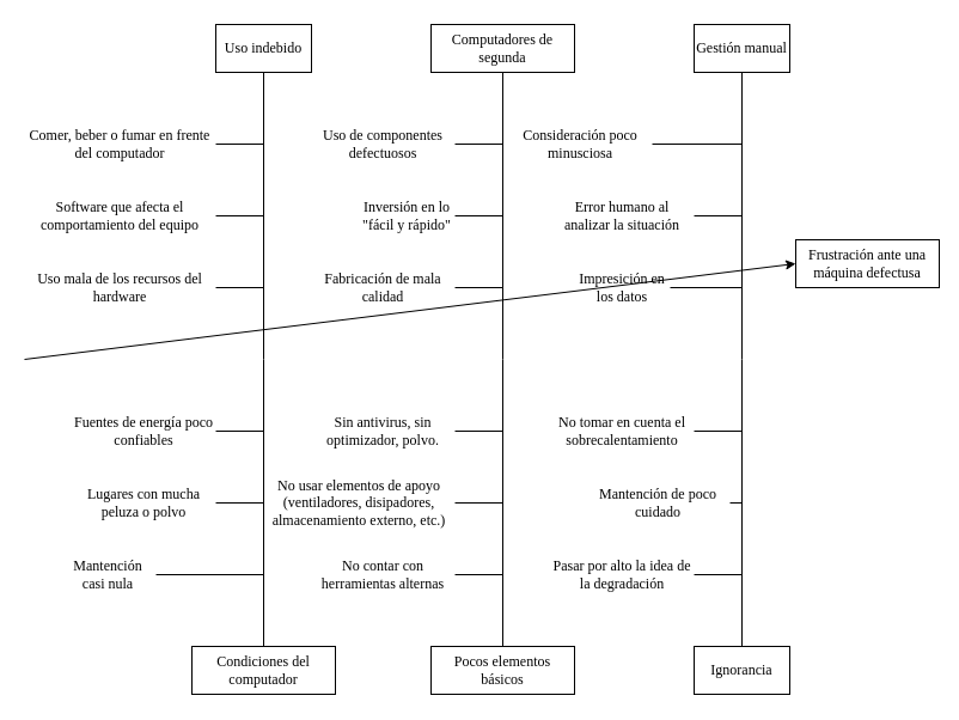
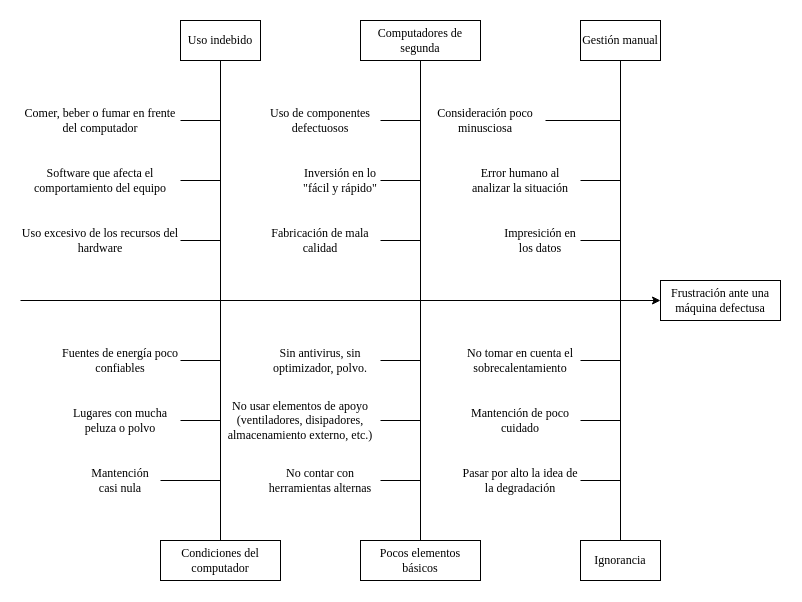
  <mxCell id="0" />
  <mxCell id="1" parent="0" />
  <mxCell id="2" value="" style="endArrow=classic;html=1;rounded=0;entryX=0;entryY=0.5;entryDx=0;entryDy=0;fontFamily=Times New Roman;" edge="1" parent="1" target="3"><mxGeometry width="50" height="50" relative="1" as="geometry"><mxPoint x="20" y="300" as="sourcePoint" /><mxPoint x="670" y="300" as="targetPoint" /></mxGeometry></mxCell>
- <mxCell id="3" value="&lt;font&gt;Frustración ante una máquina defectusa&lt;/font&gt;" style="rounded=0;whiteSpace=wrap;html=1;fontFamily=Times New Roman;" vertex="1" parent="1"><mxGeometry x="665" y="200" width="120" height="40" as="geometry" /></mxCell>
+ <mxCell id="3" value="&lt;font&gt;Frustración ante una máquina defectusa&lt;/font&gt;" style="rounded=0;whiteSpace=wrap;html=1;fontFamily=Times New Roman;" vertex="1" parent="1"><mxGeometry x="660" y="280" width="120" height="40" as="geometry" /></mxCell>
  <mxCell id="4" value="&lt;div&gt;Uso indebido&lt;br&gt;&lt;/div&gt;" style="rounded=0;whiteSpace=wrap;html=1;fontFamily=Times New Roman;" vertex="1" parent="1"><mxGeometry x="180" y="20" width="80" height="40" as="geometry" /></mxCell>
  <mxCell id="5" value="Computadores de segunda" style="rounded=0;whiteSpace=wrap;html=1;fontFamily=Times New Roman;" vertex="1" parent="1"><mxGeometry x="360" y="20" width="120" height="40" as="geometry" /></mxCell>
  <mxCell id="6" value="Gestión manual" style="rounded=0;whiteSpace=wrap;html=1;fontFamily=Times New Roman;" vertex="1" parent="1"><mxGeometry x="580" y="20" width="80" height="40" as="geometry" /></mxCell>
  <mxCell id="7" value="Condiciones del computador" style="rounded=0;whiteSpace=wrap;html=1;fontFamily=Times New Roman;" vertex="1" parent="1"><mxGeometry x="160" y="540" width="120" height="40" as="geometry" /></mxCell>
  <mxCell id="8" value="Pocos elementos básicos" style="rounded=0;whiteSpace=wrap;html=1;fontFamily=Times New Roman;" vertex="1" parent="1"><mxGeometry x="360" y="540" width="120" height="40" as="geometry" /></mxCell>
  <mxCell id="9" value="" style="endArrow=none;html=1;rounded=0;entryX=0.5;entryY=1;entryDx=0;entryDy=0;fontFamily=Times New Roman;" edge="1" parent="1" target="4"><mxGeometry width="50" height="50" relative="1" as="geometry"><mxPoint x="220" y="300" as="sourcePoint" /><mxPoint x="310" y="230" as="targetPoint" /></mxGeometry></mxCell>
  <mxCell id="10" value="" style="endArrow=none;html=1;rounded=0;exitX=0.5;exitY=0;exitDx=0;exitDy=0;fontFamily=Times New Roman;" edge="1" parent="1" source="8"><mxGeometry width="50" height="50" relative="1" as="geometry"><mxPoint x="340" y="540" as="sourcePoint" /><mxPoint x="420" y="300" as="targetPoint" /></mxGeometry></mxCell>
  <mxCell id="11" value="" style="endArrow=none;html=1;rounded=0;entryX=0.5;entryY=1;entryDx=0;entryDy=0;fontFamily=Times New Roman;" edge="1" parent="1" target="5"><mxGeometry width="50" height="50" relative="1" as="geometry"><mxPoint x="420" y="300" as="sourcePoint" /><mxPoint x="460" y="170" as="targetPoint" /></mxGeometry></mxCell>
  <mxCell id="12" value="" style="endArrow=none;html=1;rounded=0;fontFamily=Times New Roman;" edge="1" parent="1" target="6"><mxGeometry width="50" height="50" relative="1" as="geometry"><mxPoint x="620" y="300" as="sourcePoint" /><mxPoint x="620" y="220" as="targetPoint" /></mxGeometry></mxCell>
  <mxCell id="13" value="Ignorancia" style="rounded=0;whiteSpace=wrap;html=1;fontFamily=Times New Roman;" vertex="1" parent="1"><mxGeometry x="580" y="540" width="80" height="40" as="geometry" /></mxCell>
  <mxCell id="14" value="" style="endArrow=none;html=1;rounded=0;exitX=0.5;exitY=0;exitDx=0;exitDy=0;fontFamily=Times New Roman;" edge="1" parent="1" source="13"><mxGeometry width="50" height="50" relative="1" as="geometry"><mxPoint x="570" y="350" as="sourcePoint" /><mxPoint x="620" y="300" as="targetPoint" /></mxGeometry></mxCell>
- <mxCell id="15" value="Impresición en los datos" style="text;html=1;align=center;verticalAlign=middle;whiteSpace=wrap;rounded=0;fontFamily=Times New Roman;" vertex="1" parent="1"><mxGeometry x="480" y="220" width="80" height="40" as="geometry" /></mxCell>
+ <mxCell id="15" value="Impresición en los datos" style="text;html=1;align=center;verticalAlign=middle;whiteSpace=wrap;rounded=0;fontFamily=Times New Roman;" vertex="1" parent="1"><mxGeometry x="500" y="220" width="80" height="40" as="geometry" /></mxCell>
  <mxCell id="16" value="Error humano al analizar la situación" style="text;html=1;align=center;verticalAlign=middle;whiteSpace=wrap;rounded=0;fontFamily=Times New Roman;" vertex="1" parent="1"><mxGeometry x="460" y="160" width="120" height="40" as="geometry" /></mxCell>
  <mxCell id="17" value="Fuentes de energía poco confiables" style="text;html=1;align=center;verticalAlign=middle;whiteSpace=wrap;rounded=0;fontFamily=Times New Roman;" vertex="1" parent="1"><mxGeometry x="60" y="340" width="120" height="40" as="geometry" /></mxCell>
  <mxCell id="18" value="Lugares con mucha peluza o polvo" style="text;html=1;align=center;verticalAlign=middle;whiteSpace=wrap;rounded=0;fontFamily=Times New Roman;" vertex="1" parent="1"><mxGeometry x="60" y="400" width="120" height="40" as="geometry" /></mxCell>
  <mxCell id="19" value="" style="endArrow=none;html=1;rounded=0;exitX=0.5;exitY=0;exitDx=0;exitDy=0;fontFamily=Times New Roman;" edge="1" parent="1" source="7"><mxGeometry width="50" height="50" relative="1" as="geometry"><mxPoint x="140" y="540" as="sourcePoint" /><mxPoint x="220" y="300" as="targetPoint" /></mxGeometry></mxCell>
  <mxCell id="20" value="" style="endArrow=none;html=1;rounded=0;exitX=1;exitY=0.5;exitDx=0;exitDy=0;fontFamily=Times New Roman;" edge="1" parent="1" source="18"><mxGeometry width="50" height="50" relative="1" as="geometry"><mxPoint x="30" y="480" as="sourcePoint" /><mxPoint x="220" y="420" as="targetPoint" /></mxGeometry></mxCell>
  <mxCell id="21" value="" style="endArrow=none;html=1;rounded=0;exitX=1;exitY=0.5;exitDx=0;exitDy=0;fontFamily=Times New Roman;" edge="1" parent="1" source="17"><mxGeometry width="50" height="50" relative="1" as="geometry"><mxPoint x="140" y="330" as="sourcePoint" /><mxPoint x="220" y="360" as="targetPoint" /></mxGeometry></mxCell>
- <mxCell id="22" value="Mantención casi nula" style="text;html=1;align=center;verticalAlign=middle;whiteSpace=wrap;rounded=0;fontFamily=Times New Roman;" vertex="1" parent="1"><mxGeometry x="50" y="460" width="80" height="40" as="geometry" /></mxCell>
+ <mxCell id="22" value="Mantención casi nula" style="text;html=1;align=center;verticalAlign=middle;whiteSpace=wrap;rounded=0;fontFamily=Times New Roman;" vertex="1" parent="1"><mxGeometry x="80" y="460" width="80" height="40" as="geometry" /></mxCell>
  <mxCell id="23" value="" style="endArrow=none;html=1;rounded=0;exitX=1;exitY=0.5;exitDx=0;exitDy=0;fontFamily=Times New Roman;" edge="1" parent="1" source="22"><mxGeometry width="50" height="50" relative="1" as="geometry"><mxPoint x="170" y="520" as="sourcePoint" /><mxPoint x="220" y="480" as="targetPoint" /></mxGeometry></mxCell>
- <mxCell id="24" value="Uso mala de los recursos del hardware" style="text;html=1;align=center;verticalAlign=middle;whiteSpace=wrap;rounded=0;fontFamily=Times New Roman;" vertex="1" parent="1"><mxGeometry x="20" y="220" width="160" height="40" as="geometry" /></mxCell>
+ <mxCell id="24" value="Uso excesivo de los recursos del hardware" style="text;html=1;align=center;verticalAlign=middle;whiteSpace=wrap;rounded=0;fontFamily=Times New Roman;" vertex="1" parent="1"><mxGeometry x="20" y="220" width="160" height="40" as="geometry" /></mxCell>
  <mxCell id="25" value="" style="endArrow=none;html=1;rounded=0;fontFamily=Times New Roman;" edge="1" parent="1" source="24"><mxGeometry width="50" height="50" relative="1" as="geometry"><mxPoint x="330" y="220" as="sourcePoint" /><mxPoint x="220" y="240" as="targetPoint" /></mxGeometry></mxCell>
  <mxCell id="26" value="Software que afecta el comportamiento del equipo" style="text;html=1;align=center;verticalAlign=middle;whiteSpace=wrap;rounded=0;fontFamily=Times New Roman;" vertex="1" parent="1"><mxGeometry x="20" y="160" width="160" height="40" as="geometry" /></mxCell>
  <mxCell id="27" value="" style="endArrow=none;html=1;rounded=0;fontFamily=Times New Roman;" edge="1" parent="1" source="26"><mxGeometry width="50" height="50" relative="1" as="geometry"><mxPoint x="180" y="180" as="sourcePoint" /><mxPoint x="220" y="180" as="targetPoint" /></mxGeometry></mxCell>
  <mxCell id="28" value="Comer, beber o fumar en frente del computador" style="text;html=1;align=center;verticalAlign=middle;whiteSpace=wrap;rounded=0;fontFamily=Times New Roman;" vertex="1" parent="1"><mxGeometry x="20" y="100" width="160" height="40" as="geometry" /></mxCell>
  <mxCell id="29" value="No tomar en cuenta el sobrecalentamiento" style="text;html=1;align=center;verticalAlign=middle;whiteSpace=wrap;rounded=0;fontFamily=Times New Roman;" vertex="1" parent="1"><mxGeometry x="460" y="340" width="120" height="40" as="geometry" /></mxCell>
  <mxCell id="30" value="" style="endArrow=none;html=1;rounded=0;fontFamily=Times New Roman;" edge="1" parent="1" source="29"><mxGeometry width="50" height="50" relative="1" as="geometry"><mxPoint x="640" y="380" as="sourcePoint" /><mxPoint x="620" y="360" as="targetPoint" /></mxGeometry></mxCell>
  <mxCell id="31" value="" style="endArrow=none;html=1;rounded=0;fontFamily=Times New Roman;" edge="1" parent="1" source="28"><mxGeometry width="50" height="50" relative="1" as="geometry"><mxPoint x="160" y="140" as="sourcePoint" /><mxPoint x="220" y="120" as="targetPoint" /></mxGeometry></mxCell>
  <mxCell id="32" value="" style="endArrow=none;html=1;rounded=0;fontFamily=Times New Roman;" edge="1" parent="1" source="15"><mxGeometry width="50" height="50" relative="1" as="geometry"><mxPoint x="650" y="240" as="sourcePoint" /><mxPoint x="620" y="240" as="targetPoint" /></mxGeometry></mxCell>
  <mxCell id="33" value="" style="endArrow=none;html=1;rounded=0;fontFamily=Times New Roman;" edge="1" parent="1" source="16"><mxGeometry width="50" height="50" relative="1" as="geometry"><mxPoint x="570" y="160" as="sourcePoint" /><mxPoint x="620" y="180" as="targetPoint" /></mxGeometry></mxCell>
  <mxCell id="34" value="Fabricación de mala calidad" style="text;html=1;align=center;verticalAlign=middle;whiteSpace=wrap;rounded=0;fontFamily=Times New Roman;" vertex="1" parent="1"><mxGeometry x="260" y="220" width="120" height="40" as="geometry" /></mxCell>
  <mxCell id="35" value="" style="endArrow=none;html=1;rounded=0;" edge="1" parent="1" source="34"><mxGeometry width="50" height="50" relative="1" as="geometry"><mxPoint x="350" y="210" as="sourcePoint" /><mxPoint x="420" y="240" as="targetPoint" /></mxGeometry></mxCell>
  <mxCell id="36" value="Inversión en lo &quot;fácil y rápido&quot;" style="text;html=1;align=center;verticalAlign=middle;whiteSpace=wrap;rounded=0;fontFamily=Times New Roman;" vertex="1" parent="1"><mxGeometry x="300" y="160" width="80" height="40" as="geometry" /></mxCell>
  <mxCell id="37" value="Uso de componentes defectuosos" style="text;html=1;align=center;verticalAlign=middle;whiteSpace=wrap;rounded=0;fontFamily=Times New Roman;" vertex="1" parent="1"><mxGeometry x="260" y="100" width="120" height="40" as="geometry" /></mxCell>
  <mxCell id="38" value="" style="endArrow=none;html=1;rounded=0;" edge="1" parent="1" source="37"><mxGeometry width="50" height="50" relative="1" as="geometry"><mxPoint x="400" y="120" as="sourcePoint" /><mxPoint x="420" y="120" as="targetPoint" /></mxGeometry></mxCell>
  <mxCell id="39" value="" style="endArrow=none;html=1;rounded=0;" edge="1" parent="1" source="36"><mxGeometry width="50" height="50" relative="1" as="geometry"><mxPoint x="450" y="250" as="sourcePoint" /><mxPoint x="420" y="180" as="targetPoint" /></mxGeometry></mxCell>
  <mxCell id="40" value="Consideración poco minusciosa" style="text;html=1;align=center;verticalAlign=middle;whiteSpace=wrap;rounded=0;fontFamily=Times New Roman;" vertex="1" parent="1"><mxGeometry x="425" y="100" width="120" height="40" as="geometry" /></mxCell>
  <mxCell id="41" value="" style="endArrow=none;html=1;rounded=0;" edge="1" parent="1" target="40"><mxGeometry width="50" height="50" relative="1" as="geometry"><mxPoint x="620" y="120" as="sourcePoint" /><mxPoint x="400" y="220" as="targetPoint" /></mxGeometry></mxCell>
  <mxCell id="42" value="Sin antivirus, sin optimizador, polvo." style="text;html=1;align=center;verticalAlign=middle;whiteSpace=wrap;rounded=0;fontFamily=Times New Roman;" vertex="1" parent="1"><mxGeometry x="260" y="340" width="120" height="40" as="geometry" /></mxCell>
- <mxCell id="43" value="Mantención de poco cuidado" style="text;html=1;align=center;verticalAlign=middle;whiteSpace=wrap;rounded=0;fontFamily=Times New Roman;" vertex="1" parent="1"><mxGeometry x="490" y="400" width="120" height="40" as="geometry" /></mxCell>
+ <mxCell id="43" value="Mantención de poco cuidado" style="text;html=1;align=center;verticalAlign=middle;whiteSpace=wrap;rounded=0;fontFamily=Times New Roman;" vertex="1" parent="1"><mxGeometry x="460" y="400" width="120" height="40" as="geometry" /></mxCell>
  <mxCell id="44" value="Pasar por alto la idea de la degradación" style="text;html=1;align=center;verticalAlign=middle;whiteSpace=wrap;rounded=0;fontFamily=Times New Roman;" vertex="1" parent="1"><mxGeometry x="460" y="460" width="120" height="40" as="geometry" /></mxCell>
  <mxCell id="45" value="" style="endArrow=none;html=1;rounded=0;" edge="1" parent="1" source="43"><mxGeometry width="50" height="50" relative="1" as="geometry"><mxPoint x="690" y="490" as="sourcePoint" /><mxPoint x="620" y="420" as="targetPoint" /></mxGeometry></mxCell>
  <mxCell id="46" value="" style="endArrow=none;html=1;rounded=0;" edge="1" parent="1" source="44"><mxGeometry width="50" height="50" relative="1" as="geometry"><mxPoint x="700" y="490" as="sourcePoint" /><mxPoint x="620" y="480" as="targetPoint" /></mxGeometry></mxCell>
  <mxCell id="47" value="" style="endArrow=none;html=1;rounded=0;" edge="1" parent="1" source="42"><mxGeometry width="50" height="50" relative="1" as="geometry"><mxPoint x="680" y="470" as="sourcePoint" /><mxPoint x="420" y="360" as="targetPoint" /></mxGeometry></mxCell>
  <mxCell id="48" value="" style="endArrow=none;html=1;rounded=0;" edge="1" parent="1" source="49"><mxGeometry width="50" height="50" relative="1" as="geometry"><mxPoint x="670" y="460" as="sourcePoint" /><mxPoint x="420" y="420" as="targetPoint" /></mxGeometry></mxCell>
  <mxCell id="49" value="No usar elementos de apoyo (ventiladores, disipadores, almacenamiento externo, etc.)" style="text;html=1;align=center;verticalAlign=middle;whiteSpace=wrap;rounded=0;fontFamily=Times New Roman;" vertex="1" parent="1"><mxGeometry x="220" y="400" width="160" height="40" as="geometry" /></mxCell>
  <mxCell id="50" value="No contar con herramientas alternas" style="text;html=1;align=center;verticalAlign=middle;whiteSpace=wrap;rounded=0;fontFamily=Times New Roman;" vertex="1" parent="1"><mxGeometry x="260" y="460" width="120" height="40" as="geometry" /></mxCell>
  <mxCell id="51" value="" style="endArrow=none;html=1;rounded=0;" edge="1" parent="1" target="50"><mxGeometry width="50" height="50" relative="1" as="geometry"><mxPoint x="420" y="480" as="sourcePoint" /><mxPoint x="40" y="530" as="targetPoint" /></mxGeometry></mxCell>
